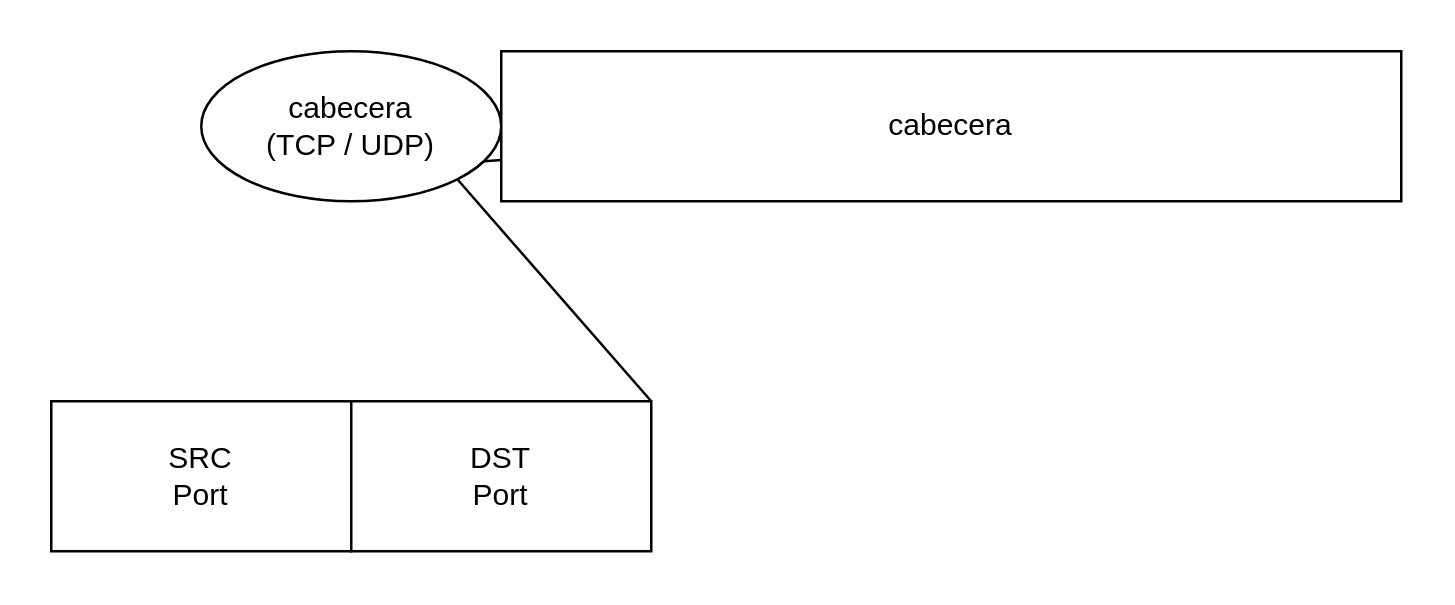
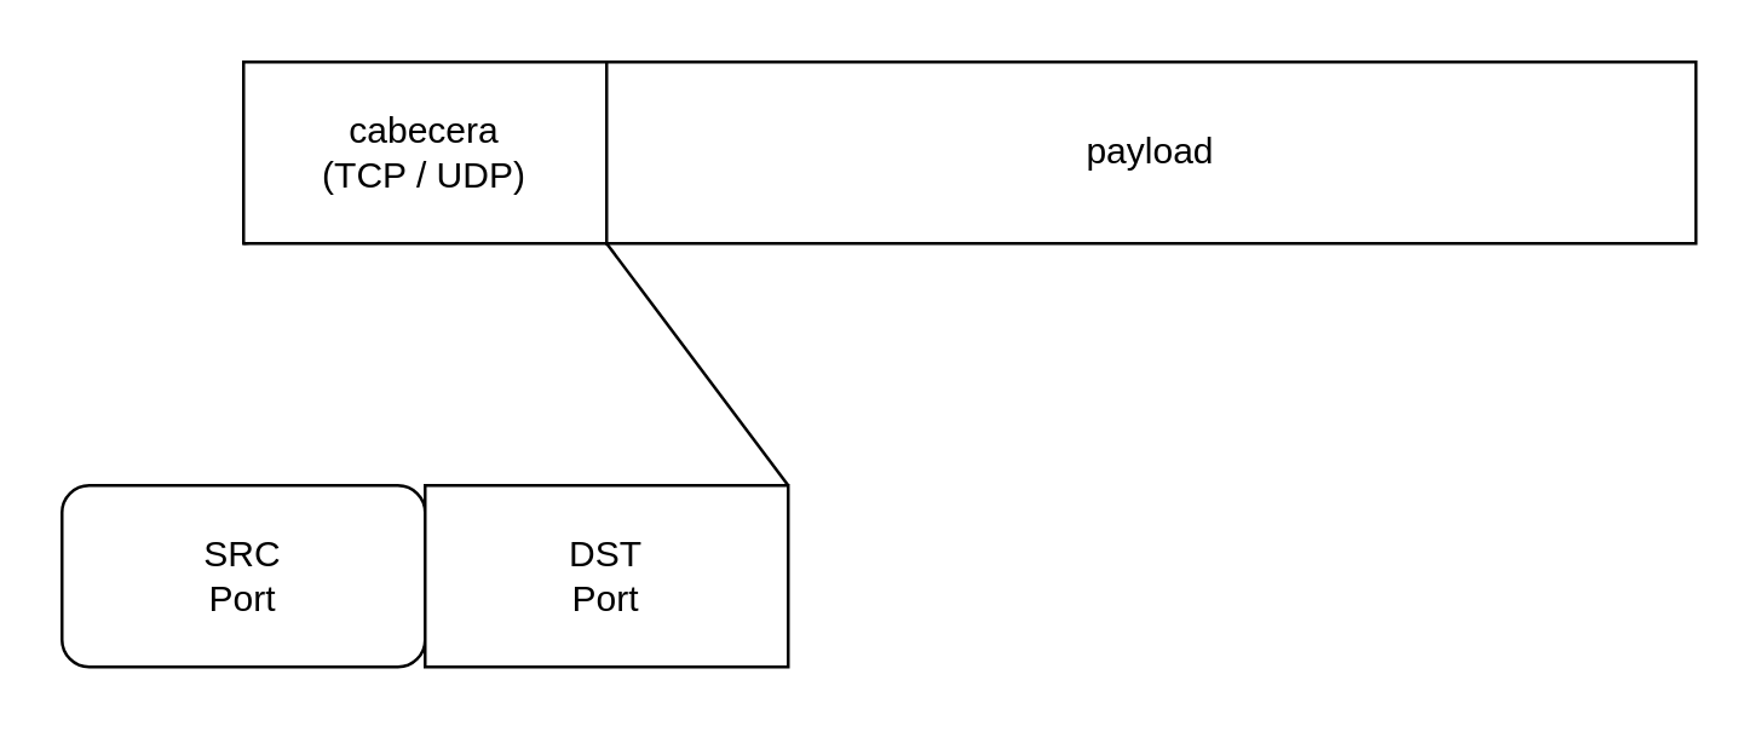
  <mxCell id="0" />
  <mxCell id="1" parent="0" />
  <mxCell id="2" value="" style="group" vertex="1" connectable="0" parent="1"><mxGeometry x="20" y="20" width="540" height="200" as="geometry" /></mxCell>
  <mxCell id="3" style="edgeStyle=none;curved=1;rounded=0;orthogonalLoop=1;jettySize=auto;html=1;exitX=1;exitY=1;exitDx=0;exitDy=0;fontSize=12;startSize=8;endSize=8;entryX=1;entryY=0;entryDx=0;entryDy=0;endArrow=none;endFill=0;" edge="1" parent="2" source="5" target="8"><mxGeometry relative="1" as="geometry"><mxPoint x="400" y="130" as="targetPoint" /></mxGeometry></mxCell>
  <mxCell id="4" style="edgeStyle=none;curved=1;rounded=0;orthogonalLoop=1;jettySize=auto;html=1;exitX=0;exitY=1;exitDx=0;exitDy=0;fontSize=12;startSize=8;endSize=8;endArrow=none;endFill=0;" edge="1" parent="2" source="5" target="6"><mxGeometry relative="1" as="geometry"><mxPoint x="-60" y="140" as="targetPoint" /></mxGeometry></mxCell>
- <mxCell id="5" value="&lt;div&gt;cabecera&lt;/div&gt;&lt;div&gt;(TCP / UDP)&lt;/div&gt;" style="ellipse;whiteSpace=wrap;html=1;" vertex="1" parent="2"><mxGeometry x="60" width="120" height="60" as="geometry" /></mxCell>
- <mxCell id="6" value="cabecera" style="rounded=0;whiteSpace=wrap;html=1;fontColor=light-dark(#000000,#FFFF00);" vertex="1" parent="2"><mxGeometry x="180" width="360" height="60" as="geometry" /></mxCell>
- <mxCell id="7" value="&lt;div&gt;SRC&lt;/div&gt;&lt;div&gt;Port&lt;/div&gt;" style="rounded=0;whiteSpace=wrap;html=1;fontColor=light-dark(#000000,#00FFFF);" vertex="1" parent="2"><mxGeometry y="140" width="120" height="60" as="geometry" /></mxCell>
+ <mxCell id="5" value="&lt;div&gt;cabecera&lt;/div&gt;&lt;div&gt;(TCP / UDP)&lt;/div&gt;" style="rounded=0;whiteSpace=wrap;html=1;" vertex="1" parent="2"><mxGeometry x="60" width="120" height="60" as="geometry" /></mxCell>
+ <mxCell id="6" value="payload" style="rounded=0;whiteSpace=wrap;html=1;fontColor=light-dark(#000000,#FFFF00);" vertex="1" parent="2"><mxGeometry x="180" width="360" height="60" as="geometry" /></mxCell>
+ <mxCell id="7" value="&lt;div&gt;SRC&lt;/div&gt;&lt;div&gt;Port&lt;/div&gt;" style="whiteSpace=wrap;html=1;fontColor=light-dark(#000000,#00FFFF);rounded=1;" vertex="1" parent="2"><mxGeometry y="140" width="120" height="60" as="geometry" /></mxCell>
  <mxCell id="8" value="&lt;div&gt;DST&lt;/div&gt;&lt;div&gt;Port&lt;/div&gt;" style="rounded=0;whiteSpace=wrap;html=1;fontColor=light-dark(#000000,#FF00FF);" vertex="1" parent="2"><mxGeometry x="120" y="140" width="120" height="60" as="geometry" /></mxCell>
